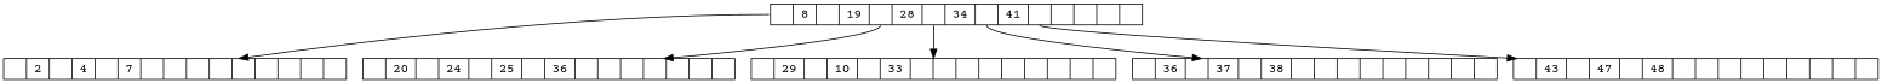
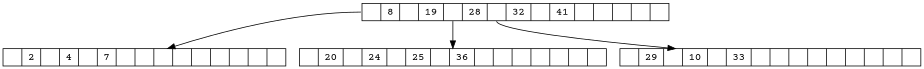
  digraph {
    fontname="Courier Prime"
    node [fontname="Courier Prime" shape=record]
    edge [fontname="Courier Prime"]
-   n1 [height=.1 label="<f0>|8|<f1>|19|<f2>|28|<f3>|34|<f4>|41|<f5>||<f6>||<f7>"]
+   n1 [height=.1 label="<f0>|8|<f1>|19|<f2>|28|<f3>|32|<f4>|41|<f5>||<f6>||<f7>"]
    n2 [height=.1 label="<f0>|2|<f1>|4|<f2>|7|<f3>||<f4>||<f5>||<f6>||<f7>"]
    n3 [height=.1 label="<f0>|20|<f1>|24|<f2>|25|<f3>|36|<f4>||<f5>||<f6>||<f7>"]
    n4 [height=.1 label="<f0>|29|<f1>|10|<f2>|33|<f3>||<f4>||<f5>||<f6>||<f7>"]
-   n5 [height=.1 label="<f0>|36|<f1>|37|<f2>|38|<f3>||<f4>||<f5>||<f6>||<f7>"]
-   n6 [height=.1 label="<f0>|43|<f1>|47|<f2>|48|<f3>||<f4>||<f5>||<f6>||<f7>"]
    n1 -> n2 [tailport=f0]
    n1 -> n3 [tailport=f2]
    n1 -> n4 [tailport=f3]
-   n1 -> n5 [tailport=f4]
-   n1 -> n6 [tailport=f5]
  }
